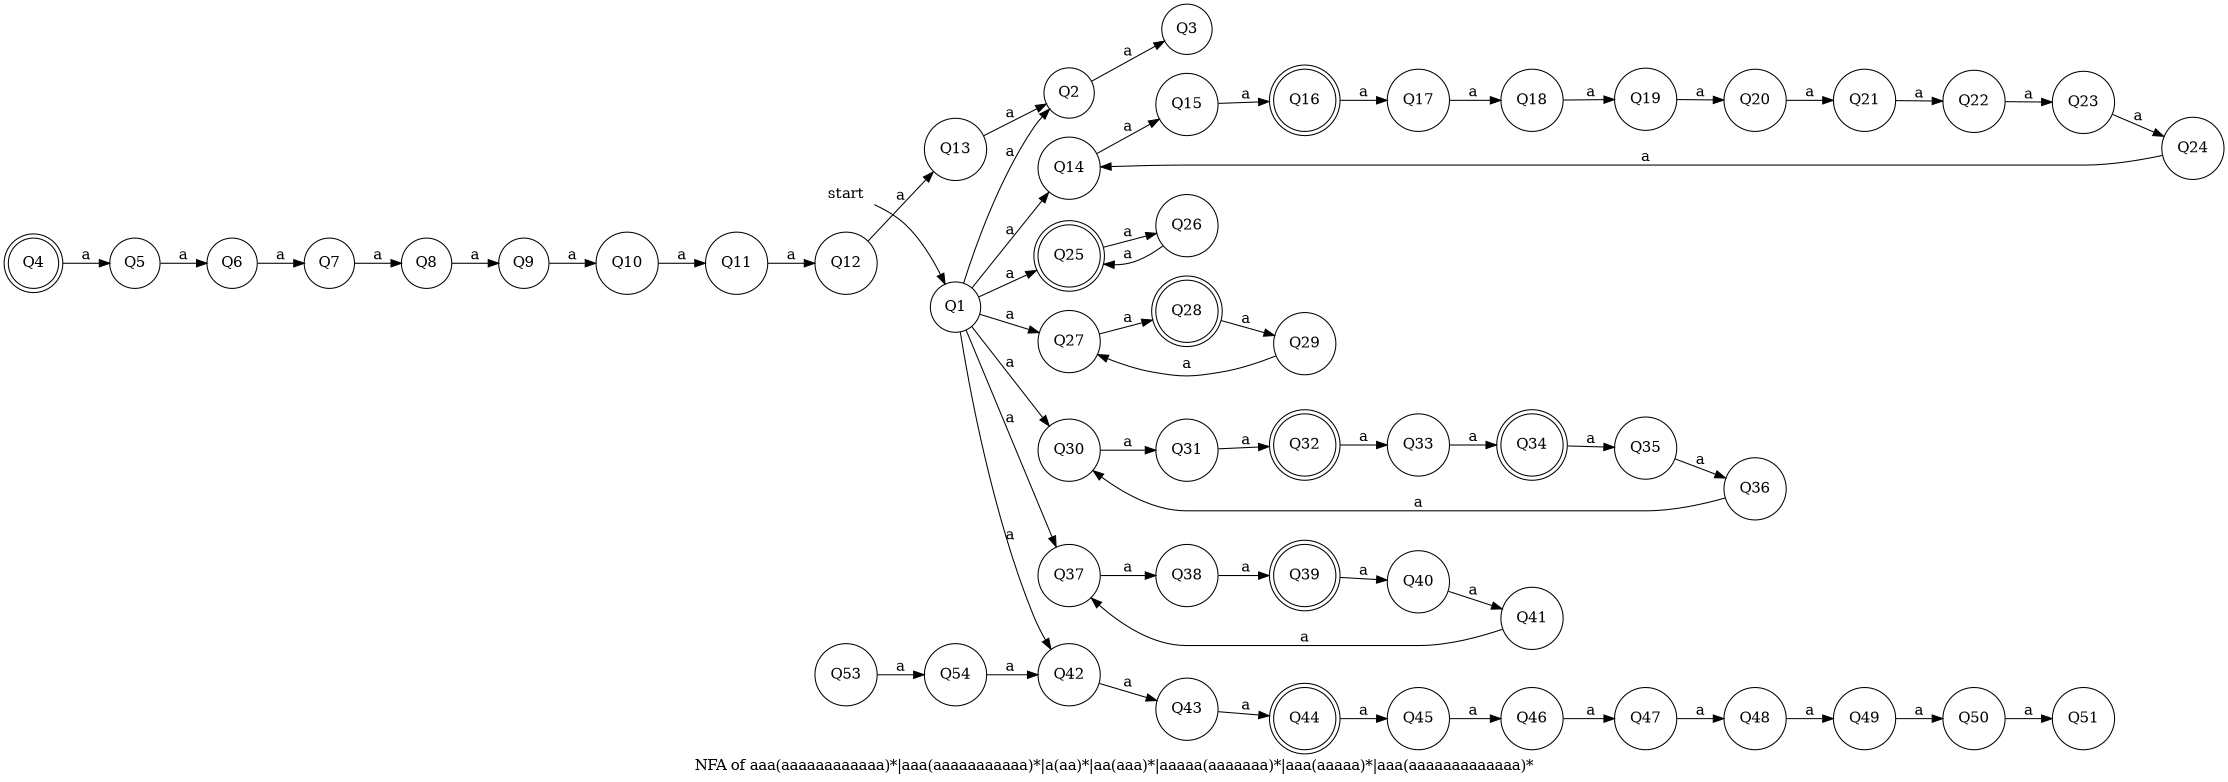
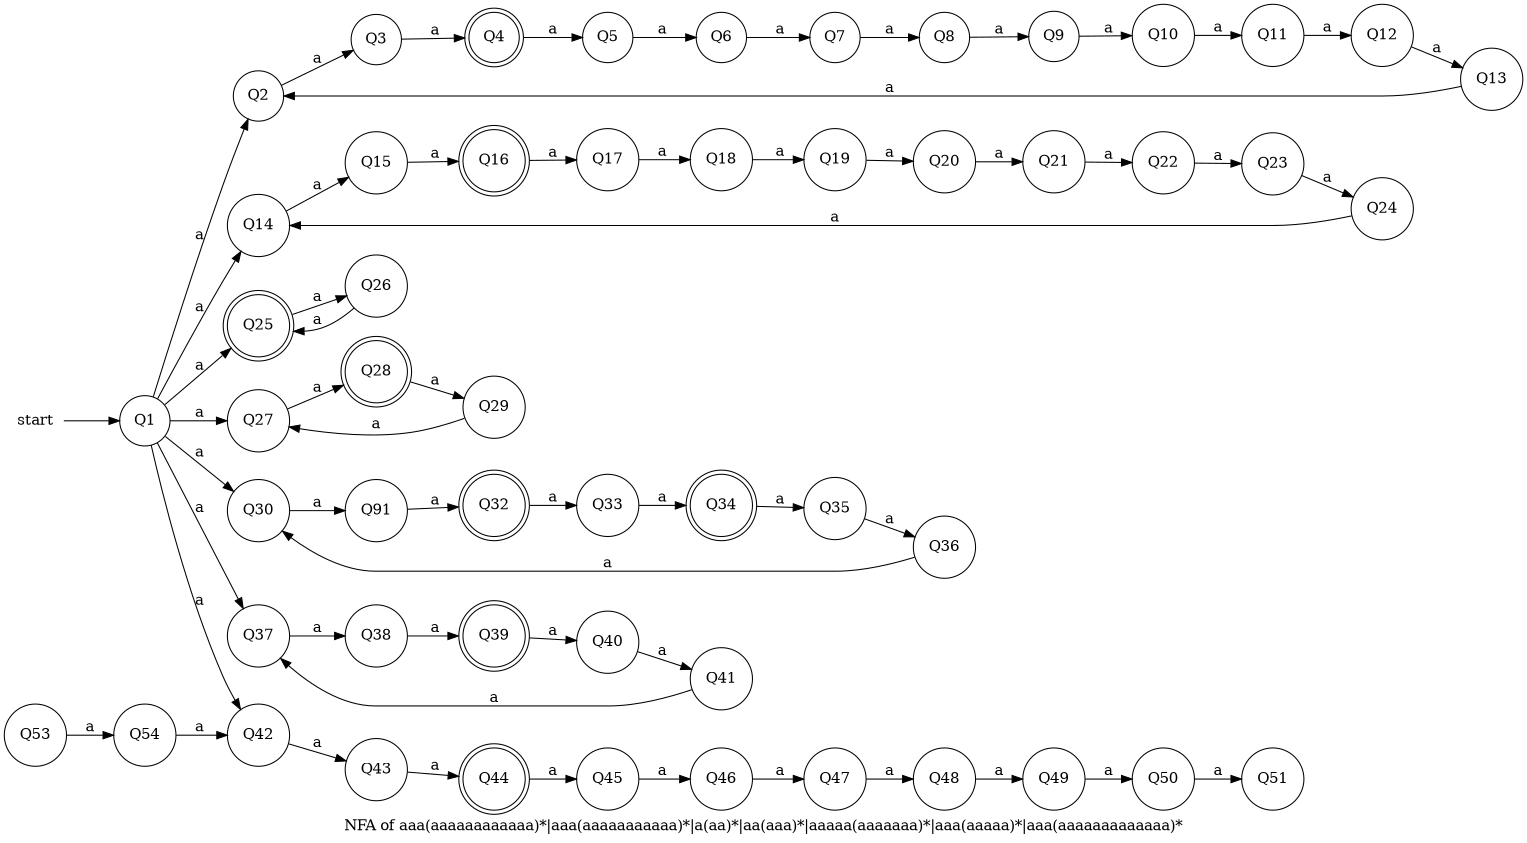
  digraph {
    label="NFA of aaa(aaaaaaaaaaaa)*|aaa(aaaaaaaaaaa)*|a(aa)*|aa(aaa)*|aaaaa(aaaaaaa)*|aaa(aaaaa)*|aaa(aaaaaaaaaaaaa)*"
    rankdir=LR
    node [shape=circle]
    start [shape=none]
    n2 [label=Q1]
    n3 [label=Q2]
    n4 [label=Q14]
    n5 [label=Q25 shape=doublecircle]
    n6 [label=Q27]
    n7 [label=Q30]
    n8 [label=Q37]
    n9 [label=Q42]
    n10 [label=Q3]
    n11 [label=Q15]
    n12 [label=Q26]
    n13 [label=Q28 shape=doublecircle]
-   n14 [label=Q31]
+   n14 [label=Q91]
    n15 [label=Q38]
    n16 [label=Q43]
    n17 [label=Q4 shape=doublecircle]
    n18 [label=Q16 shape=doublecircle]
    n19 [label=Q29]
    n20 [label=Q32 shape=doublecircle]
    n21 [label=Q39 shape=doublecircle]
    n22 [label=Q44 shape=doublecircle]
    n23 [label=Q5]
    n24 [label=Q6]
    n25 [label=Q7]
    n26 [label=Q8]
    n27 [label=Q9]
    n28 [label=Q10]
    n29 [label=Q11]
    n30 [label=Q12]
    n31 [label=Q13]
    n32 [label=Q17]
    n33 [label=Q18]
    n34 [label=Q19]
    n35 [label=Q20]
    n36 [label=Q21]
    n37 [label=Q22]
    n38 [label=Q23]
    n39 [label=Q24]
    n40 [label=Q33]
    n41 [label=Q34 shape=doublecircle]
    n42 [label=Q35]
    n43 [label=Q36]
    n44 [label=Q40]
    n45 [label=Q41]
    n46 [label=Q45]
    n47 [label=Q46]
    n48 [label=Q47]
    n49 [label=Q48]
    n50 [label=Q49]
    n51 [label=Q50]
    n52 [label=Q51]
    n53 [label=Q53]
    n54 [label=Q54]
    start -> n2
    n2 -> n3 [label=a]
    n2 -> n4 [label=a]
    n2 -> n5 [label=a]
    n2 -> n6 [label=a]
    n2 -> n7 [label=a]
    n2 -> n8 [label=a]
    n2 -> n9 [label=a]
    n3 -> n10 [label=a]
    n4 -> n11 [label=a]
    n5 -> n12 [label=a]
    n6 -> n13 [label=a]
    n7 -> n14 [label=a]
    n8 -> n15 [label=a]
    n9 -> n16 [label=a]
+   n10 -> n17 [label=a]
    n11 -> n18 [label=a]
    n12 -> n5 [label=a]
    n13 -> n19 [label=a]
    n14 -> n20 [label=a]
    n15 -> n21 [label=a]
    n16 -> n22 [label=a]
    n17 -> n23 [label=a]
    n18 -> n32 [label=a]
    n19 -> n6 [label=a]
    n20 -> n40 [label=a]
    n21 -> n44 [label=a]
    n22 -> n46 [label=a]
    n23 -> n24 [label=a]
    n24 -> n25 [label=a]
    n25 -> n26 [label=a]
    n26 -> n27 [label=a]
    n27 -> n28 [label=a]
    n28 -> n29 [label=a]
    n29 -> n30 [label=a]
    n30 -> n31 [label=a]
    n31 -> n3 [label=a]
    n32 -> n33 [label=a]
    n33 -> n34 [label=a]
    n34 -> n35 [label=a]
    n35 -> n36 [label=a]
    n36 -> n37 [label=a]
    n37 -> n38 [label=a]
    n38 -> n39 [label=a]
    n39 -> n4 [label=a]
    n40 -> n41 [label=a]
    n41 -> n42 [label=a]
    n42 -> n43 [label=a]
    n43 -> n7 [label=a]
    n44 -> n45 [label=a]
    n45 -> n8 [label=a]
    n46 -> n47 [label=a]
    n47 -> n48 [label=a]
    n48 -> n49 [label=a]
    n49 -> n50 [label=a]
    n50 -> n51 [label=a]
    n51 -> n52 [label=a]
    n53 -> n54 [label=a]
    n54 -> n9 [label=a]
  }
